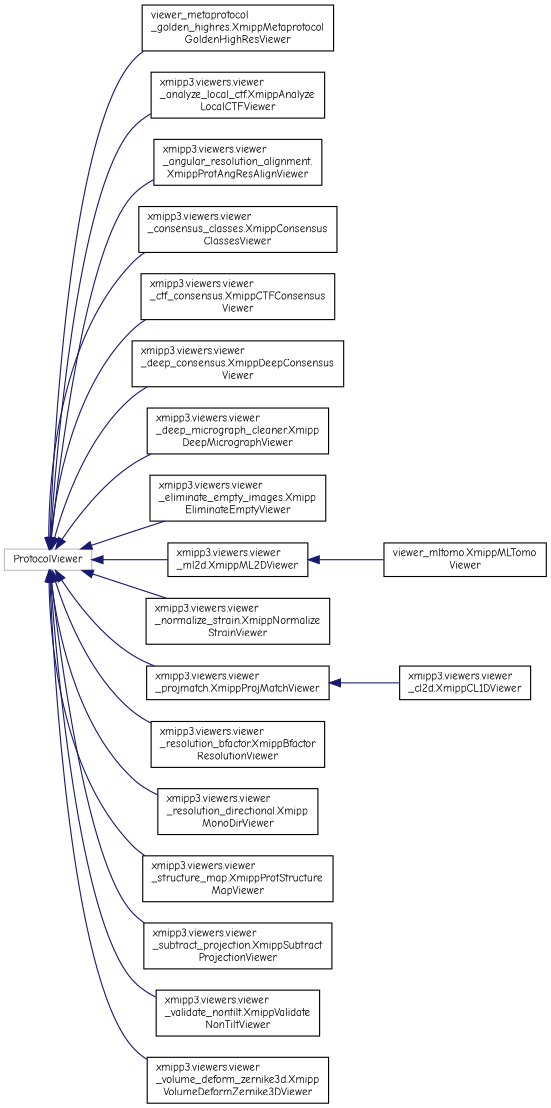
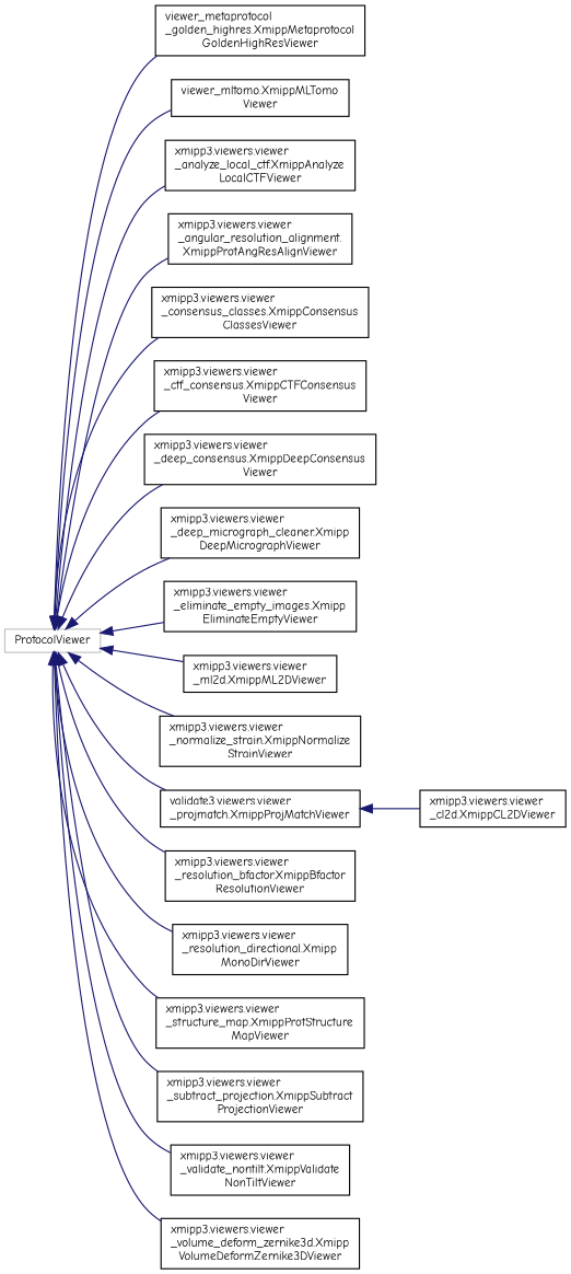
  digraph {
    fontname="Comic Neue"
    rankdir=LR
    node [color=black fillcolor=white fontname="Comic Neue" fontsize=10 shape=record style=filled]
    edge [color=midnightblue dir=back fontname="Comic Neue" fontsize=10 labelfontname=Helvetica labelfontsize=10 style=solid]
    n1 [color=grey75 height=0.2 label=ProtocolViewer width=0.4]
    n2 [height=0.2 label="viewer_metaprotocol\l_golden_highres.XmippMetaprotocol\lGoldenHighResViewer" width=0.4]
    n3 [height=0.2 label="viewer_mltomo.XmippMLTomo\lViewer" width=0.4]
    n4 [height=0.2 label="xmipp3.viewers.viewer\l_analyze_local_ctf.XmippAnalyze\lLocalCTFViewer" width=0.4]
    n5 [height=0.2 label="xmipp3.viewers.viewer\l_angular_resolution_alignment.\lXmippProtAngResAlignViewer" width=0.4]
    n6 [height=0.2 label="xmipp3.viewers.viewer\l_consensus_classes.XmippConsensus\lClassesViewer" width=0.4]
    n7 [height=0.2 label="xmipp3.viewers.viewer\l_ctf_consensus.XmippCTFConsensus\lViewer" width=0.4]
    n8 [height=0.2 label="xmipp3.viewers.viewer\l_deep_consensus.XmippDeepConsensus\lViewer" width=0.4]
    n9 [height=0.2 label="xmipp3.viewers.viewer\l_deep_micrograph_cleaner.Xmipp\lDeepMicrographViewer" width=0.4]
    n10 [height=0.2 label="xmipp3.viewers.viewer\l_eliminate_empty_images.Xmipp\lEliminateEmptyViewer" width=0.4]
    n11 [height=0.2 label="xmipp3.viewers.viewer\l_ml2d.XmippML2DViewer" width=0.4]
    n12 [height=0.2 label="xmipp3.viewers.viewer\l_normalize_strain.XmippNormalize\lStrainViewer" width=0.4]
-   n13 [height=0.2 label="xmipp3.viewers.viewer\l_projmatch.XmippProjMatchViewer" width=0.4]
+   n13 [height=0.2 label="validate3.viewers.viewer\l_projmatch.XmippProjMatchViewer" width=0.4]
    n14 [height=0.2 label="xmipp3.viewers.viewer\l_resolution_bfactor.XmippBfactor\lResolutionViewer" width=0.4]
    n15 [height=0.2 label="xmipp3.viewers.viewer\l_resolution_directional.Xmipp\lMonoDirViewer" width=0.4]
    n16 [height=0.2 label="xmipp3.viewers.viewer\l_structure_map.XmippProtStructure\lMapViewer" width=0.4]
    n17 [height=0.2 label="xmipp3.viewers.viewer\l_subtract_projection.XmippSubtract\lProjectionViewer" width=0.4]
    n18 [height=0.2 label="xmipp3.viewers.viewer\l_validate_nontilt.XmippValidate\lNonTiltViewer" width=0.4]
    n19 [height=0.2 label="xmipp3.viewers.viewer\l_volume_deform_zernike3d.Xmipp\lVolumeDeformZernike3DViewer" width=0.4]
-   n20 [height=0.2 label="xmipp3.viewers.viewer\l_cl2d.XmippCL1DViewer" width=0.4]
+   n20 [height=0.2 label="xmipp3.viewers.viewer\l_cl2d.XmippCL2DViewer" width=0.4]
    n1 -> n2
-   n11 -> n3
+   n1 -> n3
    n1 -> n4
    n1 -> n5
    n1 -> n6
    n1 -> n7
    n1 -> n8
    n1 -> n9
    n1 -> n10
    n1 -> n11
    n1 -> n12
    n1 -> n13
    n1 -> n14
    n1 -> n15
    n1 -> n16
    n1 -> n17
    n1 -> n18
    n1 -> n19
    n13 -> n20
  }
